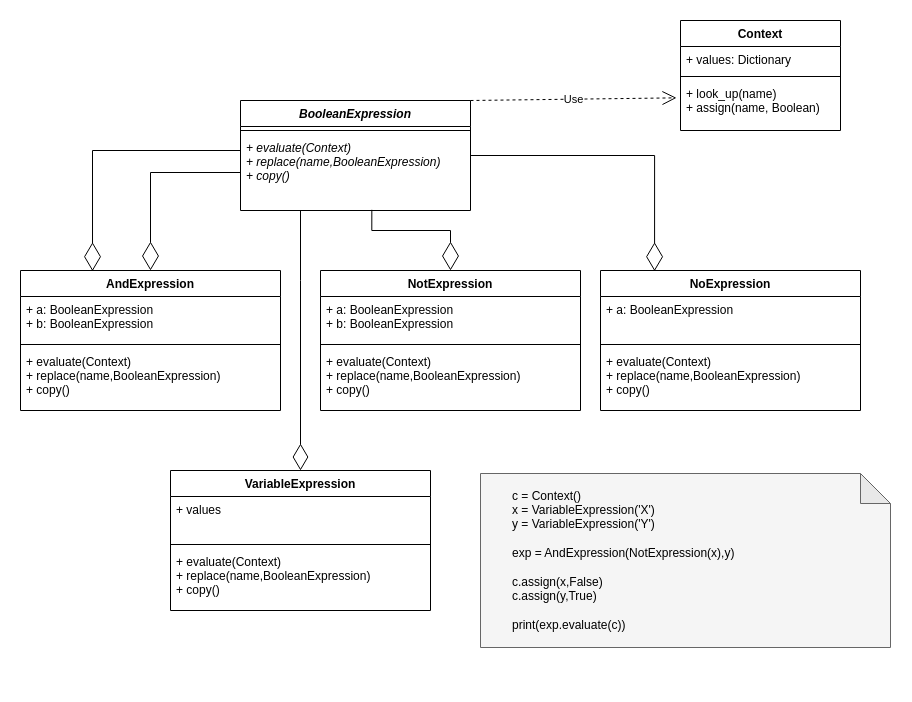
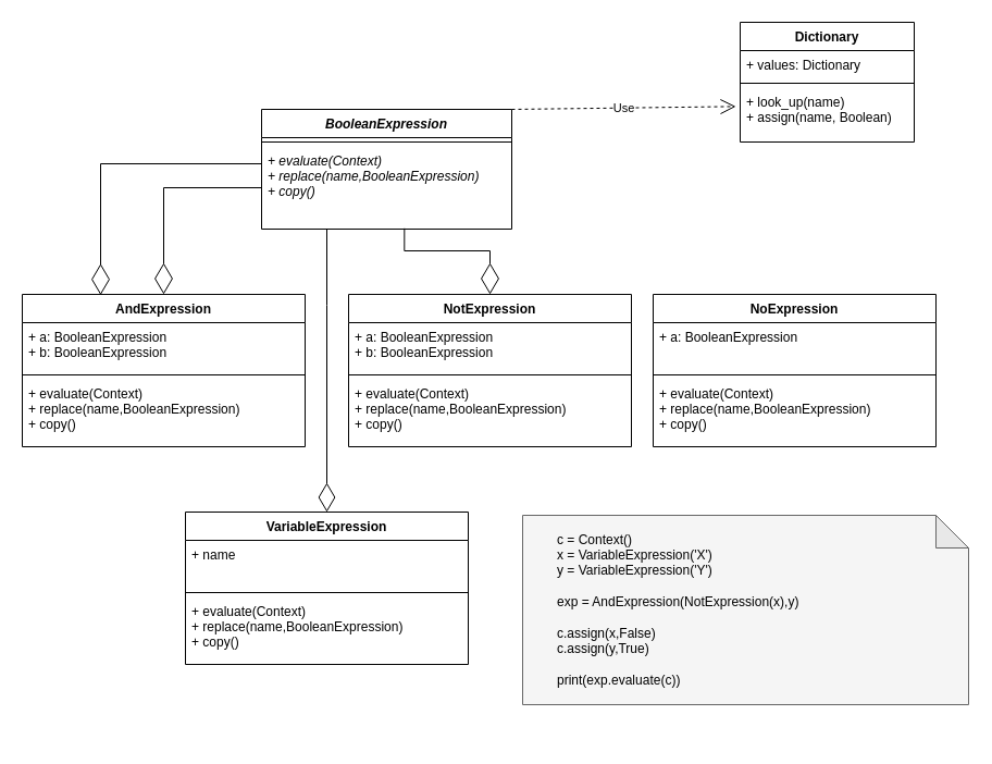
  <mxCell id="0" />
  <mxCell id="1" parent="0" />
  <mxCell id="2" style="edgeStyle=orthogonalEdgeStyle;rounded=0;orthogonalLoop=1;jettySize=auto;html=1;entryX=0.277;entryY=0.005;entryDx=0;entryDy=0;entryPerimeter=0;endArrow=diamondThin;endFill=0;endSize=26;" parent="1" source="6" target="9" edge="1"><mxGeometry relative="1" as="geometry"><Array as="points"><mxPoint x="92" y="150" /></Array></mxGeometry></mxCell>
  <mxCell id="3" style="edgeStyle=orthogonalEdgeStyle;rounded=0;orthogonalLoop=1;jettySize=auto;html=1;endArrow=diamondThin;endFill=0;endSize=26;exitX=0.571;exitY=0.991;exitDx=0;exitDy=0;exitPerimeter=0;" parent="1" source="8" target="14" edge="1"><mxGeometry relative="1" as="geometry" /></mxCell>
- <mxCell id="4" style="edgeStyle=orthogonalEdgeStyle;rounded=0;orthogonalLoop=1;jettySize=auto;html=1;entryX=0.208;entryY=0.005;entryDx=0;entryDy=0;entryPerimeter=0;endArrow=diamondThin;endFill=0;endSize=26;" parent="1" source="6" target="18" edge="1"><mxGeometry relative="1" as="geometry" /></mxCell>
  <mxCell id="5" style="edgeStyle=orthogonalEdgeStyle;rounded=0;orthogonalLoop=1;jettySize=auto;html=1;endArrow=diamondThin;endFill=0;endSize=24;" edge="1" parent="1" source="6" target="27"><mxGeometry relative="1" as="geometry"><Array as="points"><mxPoint x="300" y="280" /><mxPoint x="300" y="280" /></Array></mxGeometry></mxCell>
  <mxCell id="6" value="BooleanExpression" style="swimlane;fontStyle=3;align=center;verticalAlign=top;childLayout=stackLayout;horizontal=1;startSize=26;horizontalStack=0;resizeParent=1;resizeParentMax=0;resizeLast=0;collapsible=1;marginBottom=0;" parent="1" vertex="1"><mxGeometry x="240" y="100" width="230" height="110" as="geometry" /></mxCell>
  <mxCell id="7" value="" style="line;strokeWidth=1;fillColor=none;align=left;verticalAlign=middle;spacingTop=-1;spacingLeft=3;spacingRight=3;rotatable=0;labelPosition=right;points=[];portConstraint=eastwest;strokeColor=inherit;" parent="6" vertex="1"><mxGeometry y="26" width="230" height="8" as="geometry" /></mxCell>
  <mxCell id="8" value="+ evaluate(Context)&#10;+ replace(name,BooleanExpression)&#10;+ copy()" style="text;strokeColor=none;fillColor=none;align=left;verticalAlign=top;spacingLeft=4;spacingRight=4;overflow=hidden;rotatable=0;points=[[0,0.5],[1,0.5]];portConstraint=eastwest;fontStyle=2" parent="6" vertex="1"><mxGeometry y="34" width="230" height="76" as="geometry" /></mxCell>
  <mxCell id="9" value="AndExpression" style="swimlane;fontStyle=1;align=center;verticalAlign=top;childLayout=stackLayout;horizontal=1;startSize=26;horizontalStack=0;resizeParent=1;resizeParentMax=0;resizeLast=0;collapsible=1;marginBottom=0;" parent="1" vertex="1"><mxGeometry x="20" y="270" width="260" height="140" as="geometry" /></mxCell>
  <mxCell id="10" value="+ a: BooleanExpression&#10;+ b: BooleanExpression" style="text;strokeColor=none;fillColor=none;align=left;verticalAlign=top;spacingLeft=4;spacingRight=4;overflow=hidden;rotatable=0;points=[[0,0.5],[1,0.5]];portConstraint=eastwest;" parent="9" vertex="1"><mxGeometry y="26" width="260" height="44" as="geometry" /></mxCell>
  <mxCell id="11" value="" style="line;strokeWidth=1;fillColor=none;align=left;verticalAlign=middle;spacingTop=-1;spacingLeft=3;spacingRight=3;rotatable=0;labelPosition=right;points=[];portConstraint=eastwest;strokeColor=inherit;" parent="9" vertex="1"><mxGeometry y="70" width="260" height="8" as="geometry" /></mxCell>
  <mxCell id="12" value="+ evaluate(Context)&#10;+ replace(name,BooleanExpression)&#10;+ copy()" style="text;strokeColor=none;fillColor=none;align=left;verticalAlign=top;spacingLeft=4;spacingRight=4;overflow=hidden;rotatable=0;points=[[0,0.5],[1,0.5]];portConstraint=eastwest;" parent="9" vertex="1"><mxGeometry y="78" width="260" height="62" as="geometry" /></mxCell>
  <mxCell id="13" style="edgeStyle=orthogonalEdgeStyle;rounded=0;orthogonalLoop=1;jettySize=auto;html=1;entryX=0.5;entryY=0;entryDx=0;entryDy=0;endArrow=diamondThin;endFill=0;endSize=26;" parent="1" source="8" target="9" edge="1"><mxGeometry relative="1" as="geometry" /></mxCell>
  <mxCell id="14" value="NotExpression" style="swimlane;fontStyle=1;align=center;verticalAlign=top;childLayout=stackLayout;horizontal=1;startSize=26;horizontalStack=0;resizeParent=1;resizeParentMax=0;resizeLast=0;collapsible=1;marginBottom=0;" parent="1" vertex="1"><mxGeometry x="320" y="270" width="260" height="140" as="geometry" /></mxCell>
  <mxCell id="15" value="+ a: BooleanExpression&#10;+ b: BooleanExpression" style="text;strokeColor=none;fillColor=none;align=left;verticalAlign=top;spacingLeft=4;spacingRight=4;overflow=hidden;rotatable=0;points=[[0,0.5],[1,0.5]];portConstraint=eastwest;" parent="14" vertex="1"><mxGeometry y="26" width="260" height="44" as="geometry" /></mxCell>
  <mxCell id="16" value="" style="line;strokeWidth=1;fillColor=none;align=left;verticalAlign=middle;spacingTop=-1;spacingLeft=3;spacingRight=3;rotatable=0;labelPosition=right;points=[];portConstraint=eastwest;strokeColor=inherit;" parent="14" vertex="1"><mxGeometry y="70" width="260" height="8" as="geometry" /></mxCell>
  <mxCell id="17" value="+ evaluate(Context)&#10;+ replace(name,BooleanExpression)&#10;+ copy()" style="text;strokeColor=none;fillColor=none;align=left;verticalAlign=top;spacingLeft=4;spacingRight=4;overflow=hidden;rotatable=0;points=[[0,0.5],[1,0.5]];portConstraint=eastwest;" parent="14" vertex="1"><mxGeometry y="78" width="260" height="62" as="geometry" /></mxCell>
  <mxCell id="18" value="NoExpression" style="swimlane;fontStyle=1;align=center;verticalAlign=top;childLayout=stackLayout;horizontal=1;startSize=26;horizontalStack=0;resizeParent=1;resizeParentMax=0;resizeLast=0;collapsible=1;marginBottom=0;" parent="1" vertex="1"><mxGeometry x="600" y="270" width="260" height="140" as="geometry" /></mxCell>
  <mxCell id="19" value="+ a: BooleanExpression&#10;" style="text;strokeColor=none;fillColor=none;align=left;verticalAlign=top;spacingLeft=4;spacingRight=4;overflow=hidden;rotatable=0;points=[[0,0.5],[1,0.5]];portConstraint=eastwest;" parent="18" vertex="1"><mxGeometry y="26" width="260" height="44" as="geometry" /></mxCell>
  <mxCell id="20" value="" style="line;strokeWidth=1;fillColor=none;align=left;verticalAlign=middle;spacingTop=-1;spacingLeft=3;spacingRight=3;rotatable=0;labelPosition=right;points=[];portConstraint=eastwest;strokeColor=inherit;" parent="18" vertex="1"><mxGeometry y="70" width="260" height="8" as="geometry" /></mxCell>
  <mxCell id="21" value="+ evaluate(Context)&#10;+ replace(name,BooleanExpression)&#10;+ copy()" style="text;strokeColor=none;fillColor=none;align=left;verticalAlign=top;spacingLeft=4;spacingRight=4;overflow=hidden;rotatable=0;points=[[0,0.5],[1,0.5]];portConstraint=eastwest;" parent="18" vertex="1"><mxGeometry y="78" width="260" height="62" as="geometry" /></mxCell>
- <mxCell id="22" value="Context" style="swimlane;fontStyle=1;align=center;verticalAlign=top;childLayout=stackLayout;horizontal=1;startSize=26;horizontalStack=0;resizeParent=1;resizeParentMax=0;resizeLast=0;collapsible=1;marginBottom=0;" parent="1" vertex="1"><mxGeometry x="680" y="20" width="160" height="110" as="geometry" /></mxCell>
+ <mxCell id="22" value="Dictionary" style="swimlane;fontStyle=1;align=center;verticalAlign=top;childLayout=stackLayout;horizontal=1;startSize=26;horizontalStack=0;resizeParent=1;resizeParentMax=0;resizeLast=0;collapsible=1;marginBottom=0;" parent="1" vertex="1"><mxGeometry x="680" y="20" width="160" height="110" as="geometry" /></mxCell>
  <mxCell id="23" value="+ values: Dictionary" style="text;strokeColor=none;fillColor=none;align=left;verticalAlign=top;spacingLeft=4;spacingRight=4;overflow=hidden;rotatable=0;points=[[0,0.5],[1,0.5]];portConstraint=eastwest;" parent="22" vertex="1"><mxGeometry y="26" width="160" height="26" as="geometry" /></mxCell>
  <mxCell id="24" value="" style="line;strokeWidth=1;fillColor=none;align=left;verticalAlign=middle;spacingTop=-1;spacingLeft=3;spacingRight=3;rotatable=0;labelPosition=right;points=[];portConstraint=eastwest;strokeColor=inherit;" parent="22" vertex="1"><mxGeometry y="52" width="160" height="8" as="geometry" /></mxCell>
  <mxCell id="25" value="+ look_up(name)&#10;+ assign(name, Boolean)" style="text;strokeColor=none;fillColor=none;align=left;verticalAlign=top;spacingLeft=4;spacingRight=4;overflow=hidden;rotatable=0;points=[[0,0.5],[1,0.5]];portConstraint=eastwest;" parent="22" vertex="1"><mxGeometry y="60" width="160" height="50" as="geometry" /></mxCell>
  <mxCell id="26" value="Use" style="endArrow=open;endSize=12;dashed=1;html=1;rounded=0;entryX=-0.025;entryY=0.347;entryDx=0;entryDy=0;entryPerimeter=0;" parent="1" target="25" edge="1"><mxGeometry width="160" relative="1" as="geometry"><mxPoint x="470" y="100" as="sourcePoint" /><mxPoint x="630" y="100" as="targetPoint" /></mxGeometry></mxCell>
  <mxCell id="27" value="VariableExpression" style="swimlane;fontStyle=1;align=center;verticalAlign=top;childLayout=stackLayout;horizontal=1;startSize=26;horizontalStack=0;resizeParent=1;resizeParentMax=0;resizeLast=0;collapsible=1;marginBottom=0;" parent="1" vertex="1"><mxGeometry x="170" y="470" width="260" height="140" as="geometry" /></mxCell>
- <mxCell id="28" value="+ values" style="text;strokeColor=none;fillColor=none;align=left;verticalAlign=top;spacingLeft=4;spacingRight=4;overflow=hidden;rotatable=0;points=[[0,0.5],[1,0.5]];portConstraint=eastwest;" parent="27" vertex="1"><mxGeometry y="26" width="260" height="44" as="geometry" /></mxCell>
+ <mxCell id="28" value="+ name" style="text;strokeColor=none;fillColor=none;align=left;verticalAlign=top;spacingLeft=4;spacingRight=4;overflow=hidden;rotatable=0;points=[[0,0.5],[1,0.5]];portConstraint=eastwest;" parent="27" vertex="1"><mxGeometry y="26" width="260" height="44" as="geometry" /></mxCell>
  <mxCell id="29" value="" style="line;strokeWidth=1;fillColor=none;align=left;verticalAlign=middle;spacingTop=-1;spacingLeft=3;spacingRight=3;rotatable=0;labelPosition=right;points=[];portConstraint=eastwest;strokeColor=inherit;" parent="27" vertex="1"><mxGeometry y="70" width="260" height="8" as="geometry" /></mxCell>
  <mxCell id="30" value="+ evaluate(Context)&#10;+ replace(name,BooleanExpression)&#10;+ copy()" style="text;strokeColor=none;fillColor=none;align=left;verticalAlign=top;spacingLeft=4;spacingRight=4;overflow=hidden;rotatable=0;points=[[0,0.5],[1,0.5]];portConstraint=eastwest;" parent="27" vertex="1"><mxGeometry y="78" width="260" height="62" as="geometry" /></mxCell>
  <mxCell id="31" value="" style="shape=note;whiteSpace=wrap;html=1;backgroundOutline=1;darkOpacity=0.05;fillColor=#f5f5f5;fontColor=#333333;strokeColor=#666666;" parent="1" vertex="1"><mxGeometry x="480" y="473" width="410" height="174" as="geometry" /></mxCell>
  <mxCell id="32" value="c = Context()&lt;br&gt;x = VariableExpression('X')&lt;br&gt;y = VariableExpression('Y')&lt;br&gt;&lt;br&gt;exp = AndExpression(NotExpression(x),y)&lt;br&gt;&lt;br&gt;c.assign(x,False)&lt;br&gt;c.assign(y,True)&lt;br&gt;&lt;br&gt;print(exp.evaluate(c))" style="text;html=1;strokeColor=none;fillColor=none;align=left;verticalAlign=middle;whiteSpace=wrap;rounded=0;" vertex="1" parent="1"><mxGeometry x="510" y="440" width="280" height="240" as="geometry" /></mxCell>
